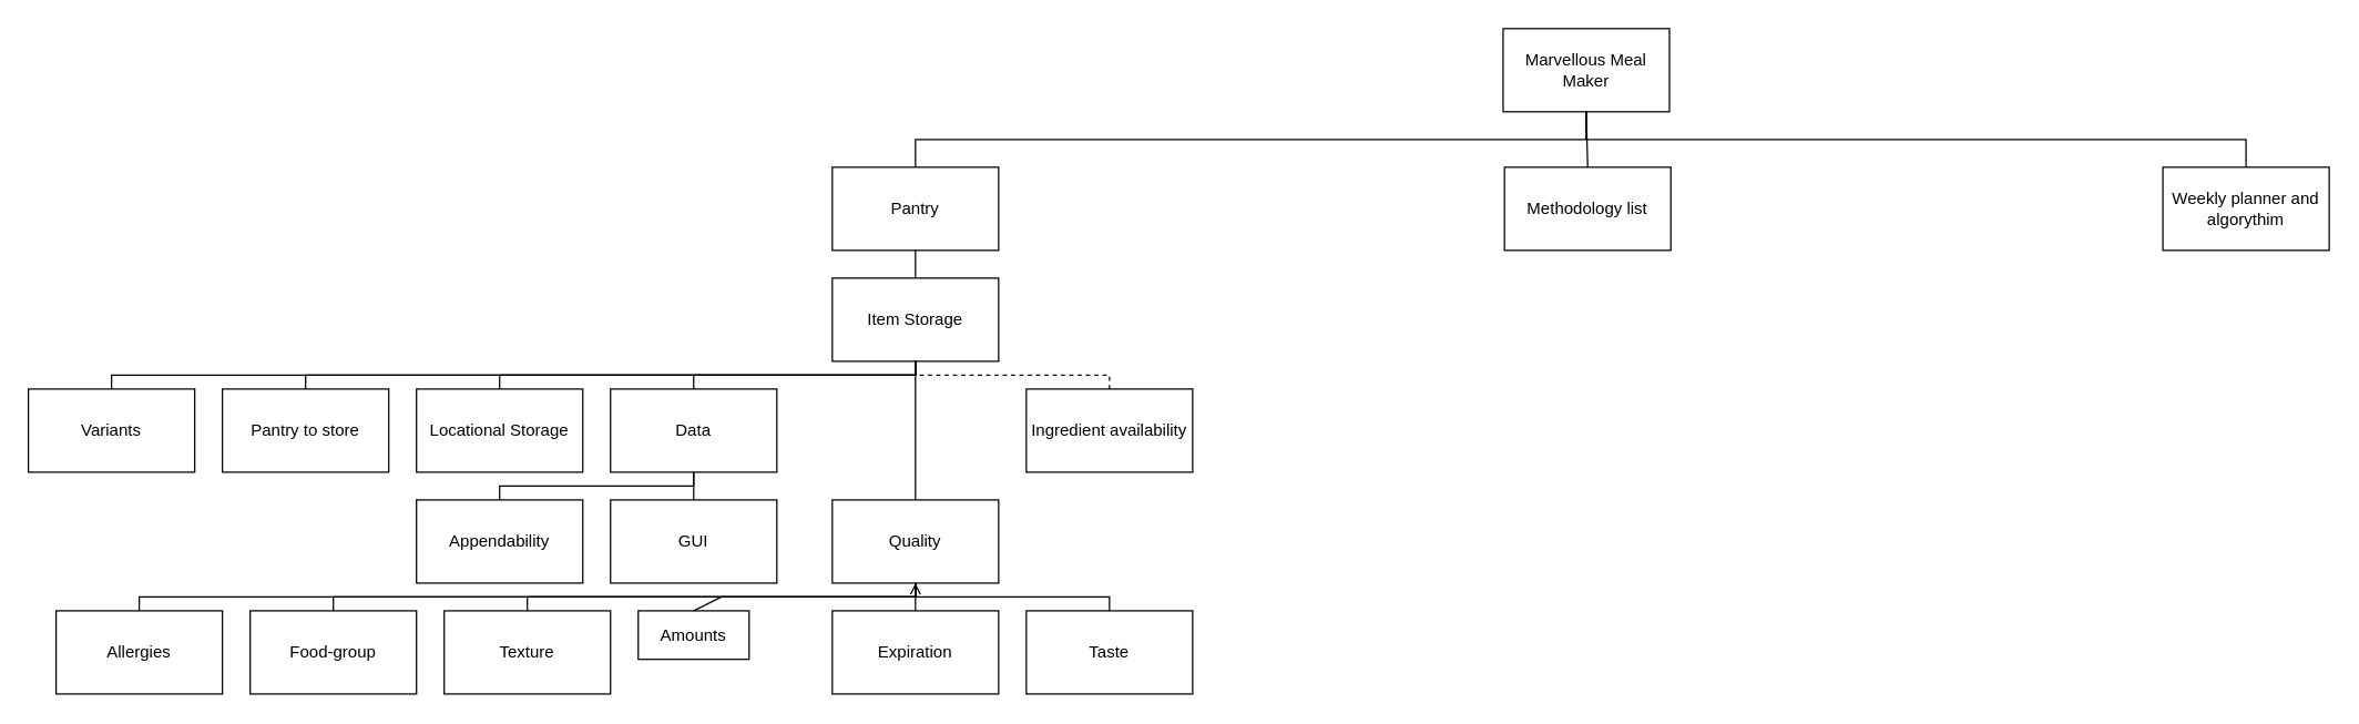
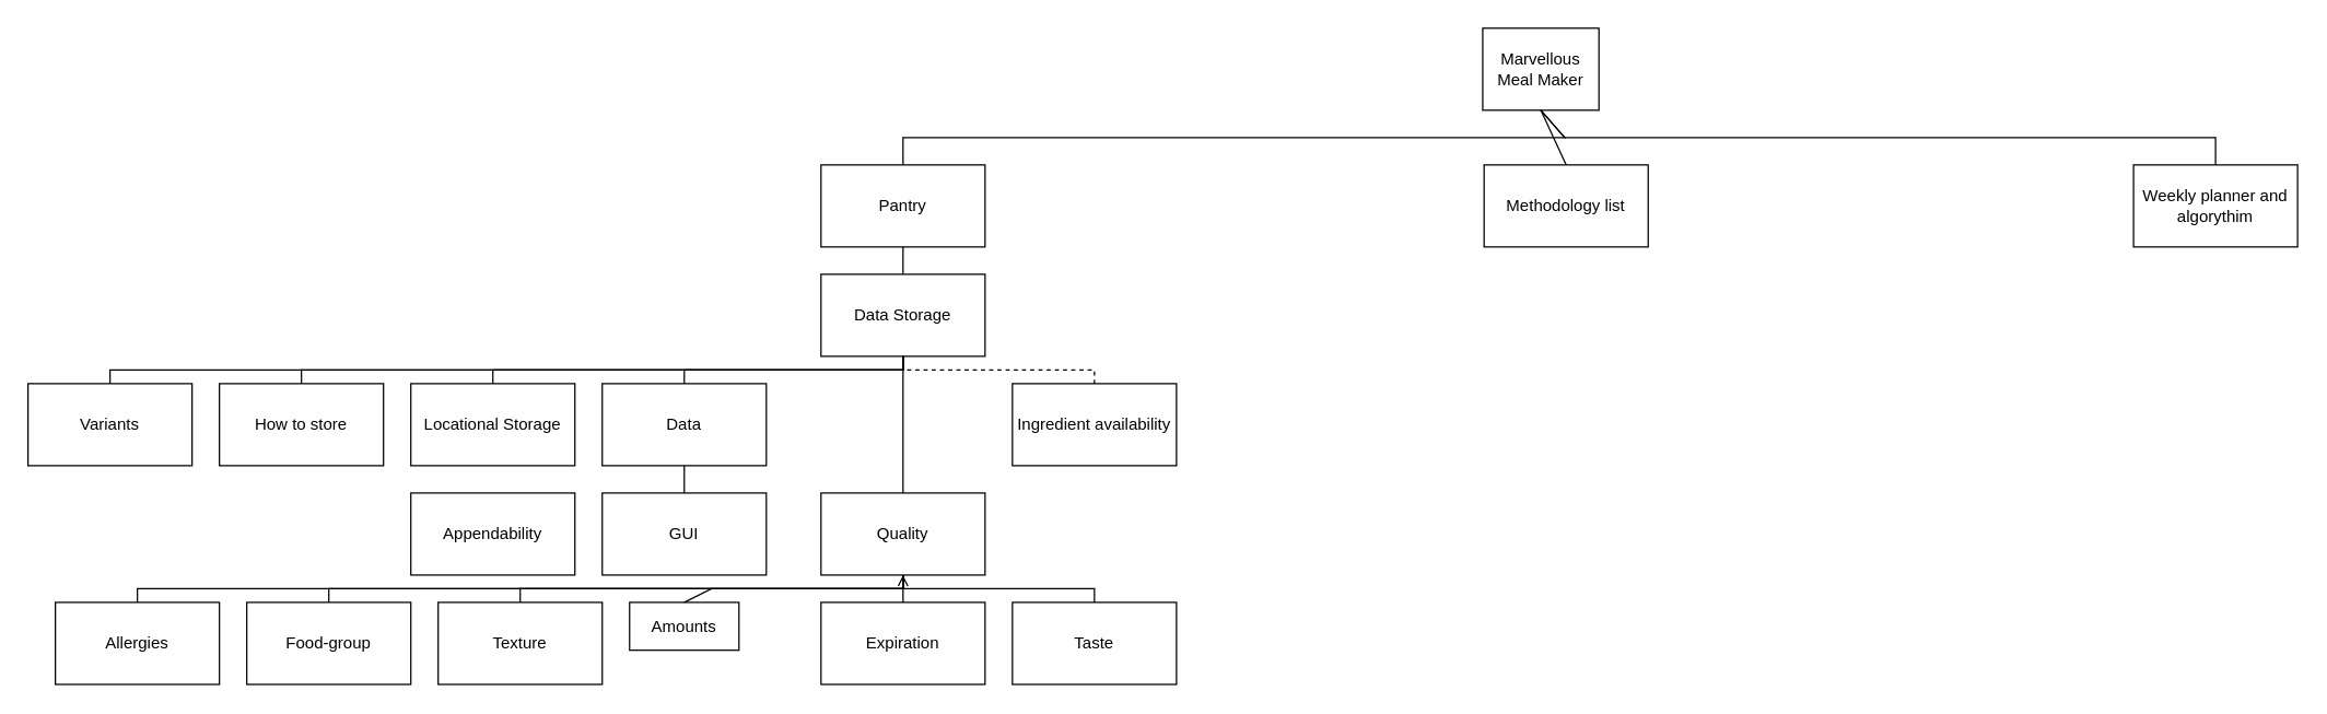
  <mxCell id="0" />
  <mxCell id="1" parent="0" />
- <mxCell id="2" value="Marvellous Meal Maker" style="rounded=0;whiteSpace=wrap;html=1;" parent="1" vertex="1"><mxGeometry x="1084" y="20" width="120" height="60" as="geometry" /></mxCell>
+ <mxCell id="2" value="Marvellous Meal Maker" style="rounded=0;whiteSpace=wrap;html=1;" parent="1" vertex="1"><mxGeometry x="1084" y="20" width="85" height="60" as="geometry" /></mxCell>
  <mxCell id="3" value="Pantry" style="rounded=0;whiteSpace=wrap;html=1;" parent="1" vertex="1"><mxGeometry x="600" y="120" width="120" height="60" as="geometry" /></mxCell>
  <mxCell id="4" value="Methodology list" style="rounded=0;whiteSpace=wrap;html=1;" parent="1" vertex="1"><mxGeometry x="1085" y="120" width="120" height="60" as="geometry" /></mxCell>
  <mxCell id="5" value="Weekly planner and algorythim" style="rounded=0;whiteSpace=wrap;html=1;" parent="1" vertex="1"><mxGeometry x="1560" y="120" width="120" height="60" as="geometry" /></mxCell>
  <mxCell id="6" value="" style="endArrow=none;html=1;rounded=0;entryX=0.5;entryY=1;entryDx=0;entryDy=0;exitX=0.5;exitY=0;exitDx=0;exitDy=0;" parent="1" source="3" target="2" edge="1"><mxGeometry width="50" height="50" relative="1" as="geometry"><mxPoint x="1090" y="300" as="sourcePoint" /><mxPoint x="1140" y="250" as="targetPoint" /><Array as="points"><mxPoint x="660" y="100" /><mxPoint x="1144" y="100" /></Array></mxGeometry></mxCell>
  <mxCell id="7" value="" style="endArrow=none;html=1;rounded=0;entryX=0.5;entryY=1;entryDx=0;entryDy=0;exitX=0.5;exitY=0;exitDx=0;exitDy=0;" parent="1" source="5" target="2" edge="1"><mxGeometry width="50" height="50" relative="1" as="geometry"><mxPoint x="1250" y="170" as="sourcePoint" /><mxPoint x="1140" y="80" as="targetPoint" /><Array as="points"><mxPoint x="1620" y="100" /><mxPoint x="1144" y="100" /></Array></mxGeometry></mxCell>
  <mxCell id="8" value="" style="endArrow=none;html=1;rounded=0;entryX=0.5;entryY=1;entryDx=0;entryDy=0;exitX=0.5;exitY=0;exitDx=0;exitDy=0;" parent="1" source="4" target="2" edge="1"><mxGeometry width="50" height="50" relative="1" as="geometry"><mxPoint x="1140" y="180" as="sourcePoint" /><mxPoint x="1190" y="130" as="targetPoint" /></mxGeometry></mxCell>
- <mxCell id="9" value="Item Storage" style="rounded=0;whiteSpace=wrap;html=1;" parent="1" vertex="1"><mxGeometry x="600" y="200" width="120" height="60" as="geometry" /></mxCell>
+ <mxCell id="9" value="Data Storage" style="rounded=0;whiteSpace=wrap;html=1;" parent="1" vertex="1"><mxGeometry x="600" y="200" width="120" height="60" as="geometry" /></mxCell>
  <mxCell id="10" value="" style="endArrow=none;html=1;rounded=0;entryX=0.5;entryY=1;entryDx=0;entryDy=0;exitX=0.5;exitY=0;exitDx=0;exitDy=0;" parent="1" source="9" target="3" edge="1"><mxGeometry width="50" height="50" relative="1" as="geometry"><mxPoint x="1070" y="470" as="sourcePoint" /><mxPoint x="1120" y="420" as="targetPoint" /></mxGeometry></mxCell>
  <mxCell id="11" value="Appendability" style="rounded=0;whiteSpace=wrap;html=1;" parent="1" vertex="1"><mxGeometry x="300" y="360" width="120" height="60" as="geometry" /></mxCell>
  <mxCell id="12" value="Amounts" style="rounded=0;whiteSpace=wrap;html=1;" parent="1" vertex="1"><mxGeometry x="460" y="440" width="80" height="35" as="geometry" /></mxCell>
  <mxCell id="13" value="Expiration" style="rounded=0;whiteSpace=wrap;html=1;" parent="1" vertex="1"><mxGeometry x="600" y="440" width="120" height="60" as="geometry" /></mxCell>
  <mxCell id="14" value="Taste" style="rounded=0;whiteSpace=wrap;html=1;" parent="1" vertex="1"><mxGeometry x="740" y="440" width="120" height="60" as="geometry" /></mxCell>
  <mxCell id="15" value="Texture" style="rounded=0;whiteSpace=wrap;html=1;" parent="1" vertex="1"><mxGeometry x="320" y="440" width="120" height="60" as="geometry" /></mxCell>
  <mxCell id="16" value="Food-group" style="rounded=0;whiteSpace=wrap;html=1;" parent="1" vertex="1"><mxGeometry x="180" y="440" width="120" height="60" as="geometry" /></mxCell>
  <mxCell id="17" value="Data" style="rounded=0;whiteSpace=wrap;html=1;" parent="1" vertex="1"><mxGeometry x="440" y="280" width="120" height="60" as="geometry" /></mxCell>
  <mxCell id="18" value="GUI" style="rounded=0;whiteSpace=wrap;html=1;" parent="1" vertex="1"><mxGeometry x="440" y="360" width="120" height="60" as="geometry" /></mxCell>
  <mxCell id="19" value="Quality" style="rounded=0;whiteSpace=wrap;html=1;" parent="1" vertex="1"><mxGeometry x="600" y="360" width="120" height="60" as="geometry" /></mxCell>
  <mxCell id="20" value="Locational Storage" style="rounded=0;whiteSpace=wrap;html=1;" parent="1" vertex="1"><mxGeometry x="300" y="280" width="120" height="60" as="geometry" /></mxCell>
  <mxCell id="21" value="" style="endArrow=none;html=1;rounded=0;entryX=0.5;entryY=1;entryDx=0;entryDy=0;exitX=0.5;exitY=0;exitDx=0;exitDy=0;" parent="1" source="17" target="9" edge="1"><mxGeometry width="50" height="50" relative="1" as="geometry"><mxPoint x="470" y="660" as="sourcePoint" /><mxPoint x="520" y="610" as="targetPoint" /><Array as="points"><mxPoint x="500" y="270" /><mxPoint x="660" y="270" /></Array></mxGeometry></mxCell>
  <mxCell id="22" value="" style="endArrow=none;html=1;rounded=0;entryX=0.5;entryY=1;entryDx=0;entryDy=0;exitX=0.5;exitY=0;exitDx=0;exitDy=0;" parent="1" source="20" target="9" edge="1"><mxGeometry width="50" height="50" relative="1" as="geometry"><mxPoint x="510" y="310" as="sourcePoint" /><mxPoint x="670" y="290" as="targetPoint" /><Array as="points"><mxPoint x="360" y="270" /><mxPoint x="660" y="270" /></Array></mxGeometry></mxCell>
- <mxCell id="23" value="Pantry to store" style="rounded=0;whiteSpace=wrap;html=1;" parent="1" vertex="1"><mxGeometry x="160" y="280" width="120" height="60" as="geometry" /></mxCell>
+ <mxCell id="23" value="How to store" style="rounded=0;whiteSpace=wrap;html=1;" parent="1" vertex="1"><mxGeometry x="160" y="280" width="120" height="60" as="geometry" /></mxCell>
  <mxCell id="24" value="" style="endArrow=none;html=1;rounded=0;entryX=0.5;entryY=1;entryDx=0;entryDy=0;exitX=0.5;exitY=0;exitDx=0;exitDy=0;" parent="1" source="23" target="9" edge="1"><mxGeometry width="50" height="50" relative="1" as="geometry"><mxPoint x="230" y="240" as="sourcePoint" /><mxPoint x="530" y="220" as="targetPoint" /><Array as="points"><mxPoint x="220" y="270" /><mxPoint x="660" y="270" /></Array></mxGeometry></mxCell>
  <mxCell id="25" value="Ingredient availability" style="rounded=0;whiteSpace=wrap;html=1;" parent="1" vertex="1"><mxGeometry x="740" y="280" width="120" height="60" as="geometry" /></mxCell>
  <mxCell id="26" value="Variants" style="rounded=0;whiteSpace=wrap;html=1;" parent="1" vertex="1"><mxGeometry x="20" y="280" width="120" height="60" as="geometry" /></mxCell>
  <mxCell id="27" value="Allergies" style="rounded=0;whiteSpace=wrap;html=1;" parent="1" vertex="1"><mxGeometry x="40" y="440" width="120" height="60" as="geometry" /></mxCell>
  <mxCell id="28" value="" style="endArrow=none;html=1;rounded=0;entryX=0.5;entryY=1;entryDx=0;entryDy=0;exitX=0.5;exitY=0;exitDx=0;exitDy=0;" parent="1" source="26" target="9" edge="1"><mxGeometry width="50" height="50" relative="1" as="geometry"><mxPoint x="180" y="230" as="sourcePoint" /><mxPoint x="230" y="180" as="targetPoint" /><Array as="points"><mxPoint x="80" y="270" /><mxPoint x="660" y="270" /></Array></mxGeometry></mxCell>
  <mxCell id="29" value="" style="endArrow=none;html=1;rounded=0;entryX=0.5;entryY=1;entryDx=0;entryDy=0;exitX=0.5;exitY=0;exitDx=0;exitDy=0;dashed=1;" parent="1" source="25" target="9" edge="1"><mxGeometry width="50" height="50" relative="1" as="geometry"><mxPoint x="600" y="350" as="sourcePoint" /><mxPoint x="650" y="300" as="targetPoint" /><Array as="points"><mxPoint x="800" y="270" /><mxPoint x="660" y="270" /></Array></mxGeometry></mxCell>
  <mxCell id="30" value="" style="endArrow=none;html=1;rounded=0;entryX=0.5;entryY=1;entryDx=0;entryDy=0;" parent="1" source="19" target="9" edge="1"><mxGeometry width="50" height="50" relative="1" as="geometry"><mxPoint x="610" y="330" as="sourcePoint" /><mxPoint x="660" y="280" as="targetPoint" /></mxGeometry></mxCell>
  <mxCell id="31" value="" style="endArrow=none;html=1;rounded=0;entryX=0.5;entryY=1;entryDx=0;entryDy=0;exitX=0.5;exitY=0;exitDx=0;exitDy=0;" parent="1" source="18" target="17" edge="1"><mxGeometry width="50" height="50" relative="1" as="geometry"><mxPoint x="590" y="360" as="sourcePoint" /><mxPoint x="640" y="310" as="targetPoint" /></mxGeometry></mxCell>
- <mxCell id="32" value="" style="endArrow=none;html=1;rounded=0;entryX=0.5;entryY=0;entryDx=0;entryDy=0;exitX=0.5;exitY=1;exitDx=0;exitDy=0;" parent="1" source="17" target="11" edge="1"><mxGeometry width="50" height="50" relative="1" as="geometry"><mxPoint x="580" y="360" as="sourcePoint" /><mxPoint x="630" y="310" as="targetPoint" /><Array as="points"><mxPoint x="500" y="350" /><mxPoint x="360" y="350" /></Array></mxGeometry></mxCell>
  <mxCell id="33" value="" style="endArrow=open;html=1;rounded=0;entryX=0.5;entryY=1;entryDx=0;entryDy=0;exitX=0.5;exitY=0;exitDx=0;exitDy=0;" parent="1" source="13" target="19" edge="1"><mxGeometry width="50" height="50" relative="1" as="geometry"><mxPoint x="380" y="570" as="sourcePoint" /><mxPoint x="430" y="520" as="targetPoint" /></mxGeometry></mxCell>
  <mxCell id="34" value="" style="endArrow=none;html=1;rounded=0;entryX=0.5;entryY=1;entryDx=0;entryDy=0;exitX=0.5;exitY=0;exitDx=0;exitDy=0;" parent="1" source="14" target="19" edge="1"><mxGeometry width="50" height="50" relative="1" as="geometry"><mxPoint x="820" y="410" as="sourcePoint" /><mxPoint x="870" y="360" as="targetPoint" /><Array as="points"><mxPoint x="800" y="430" /><mxPoint x="660" y="430" /></Array></mxGeometry></mxCell>
  <mxCell id="35" value="" style="endArrow=none;html=1;rounded=0;entryX=0.5;entryY=0;entryDx=0;entryDy=0;exitX=0.5;exitY=1;exitDx=0;exitDy=0;" parent="1" source="19" target="12" edge="1"><mxGeometry width="50" height="50" relative="1" as="geometry"><mxPoint x="730" y="440" as="sourcePoint" /><mxPoint x="590" y="420" as="targetPoint" /><Array as="points"><mxPoint x="660" y="430" /><mxPoint x="520" y="430" /></Array></mxGeometry></mxCell>
  <mxCell id="36" value="" style="endArrow=none;html=1;rounded=0;entryX=0.5;entryY=0;entryDx=0;entryDy=0;exitX=0.5;exitY=1;exitDx=0;exitDy=0;" parent="1" source="19" edge="1"><mxGeometry width="50" height="50" relative="1" as="geometry"><mxPoint x="520" y="420" as="sourcePoint" /><mxPoint x="380" y="440" as="targetPoint" /><Array as="points"><mxPoint x="660" y="430" /><mxPoint x="380" y="430" /></Array></mxGeometry></mxCell>
  <mxCell id="37" value="" style="endArrow=none;html=1;rounded=0;exitX=0.5;exitY=1;exitDx=0;exitDy=0;" parent="1" source="19" target="16" edge="1"><mxGeometry width="50" height="50" relative="1" as="geometry"><mxPoint x="520" y="420" as="sourcePoint" /><mxPoint x="240" y="440" as="targetPoint" /><Array as="points"><mxPoint x="660" y="430" /><mxPoint x="240" y="430" /></Array></mxGeometry></mxCell>
  <mxCell id="38" value="" style="endArrow=none;html=1;rounded=0;exitX=0.5;exitY=1;exitDx=0;exitDy=0;entryX=0.5;entryY=0;entryDx=0;entryDy=0;" parent="1" source="19" target="27" edge="1"><mxGeometry width="50" height="50" relative="1" as="geometry"><mxPoint y="394" as="sourcePoint" x="560" /><mxPoint x="140" y="414" as="targetPoint" /><Array as="points"><mxPoint x="660" y="430" /><mxPoint x="100" y="430" /></Array></mxGeometry></mxCell>
